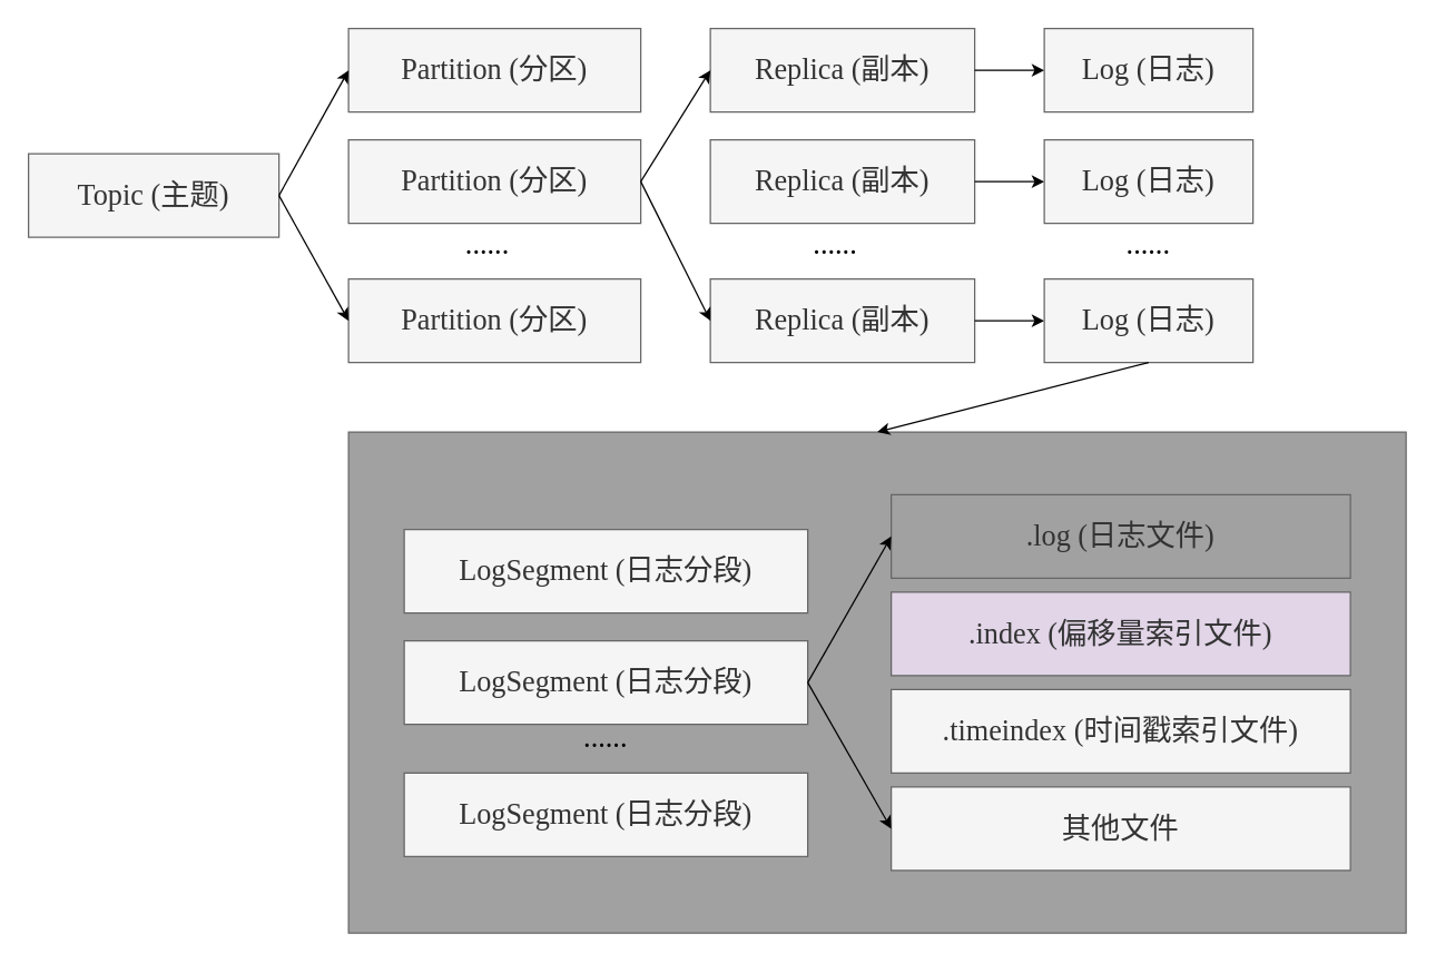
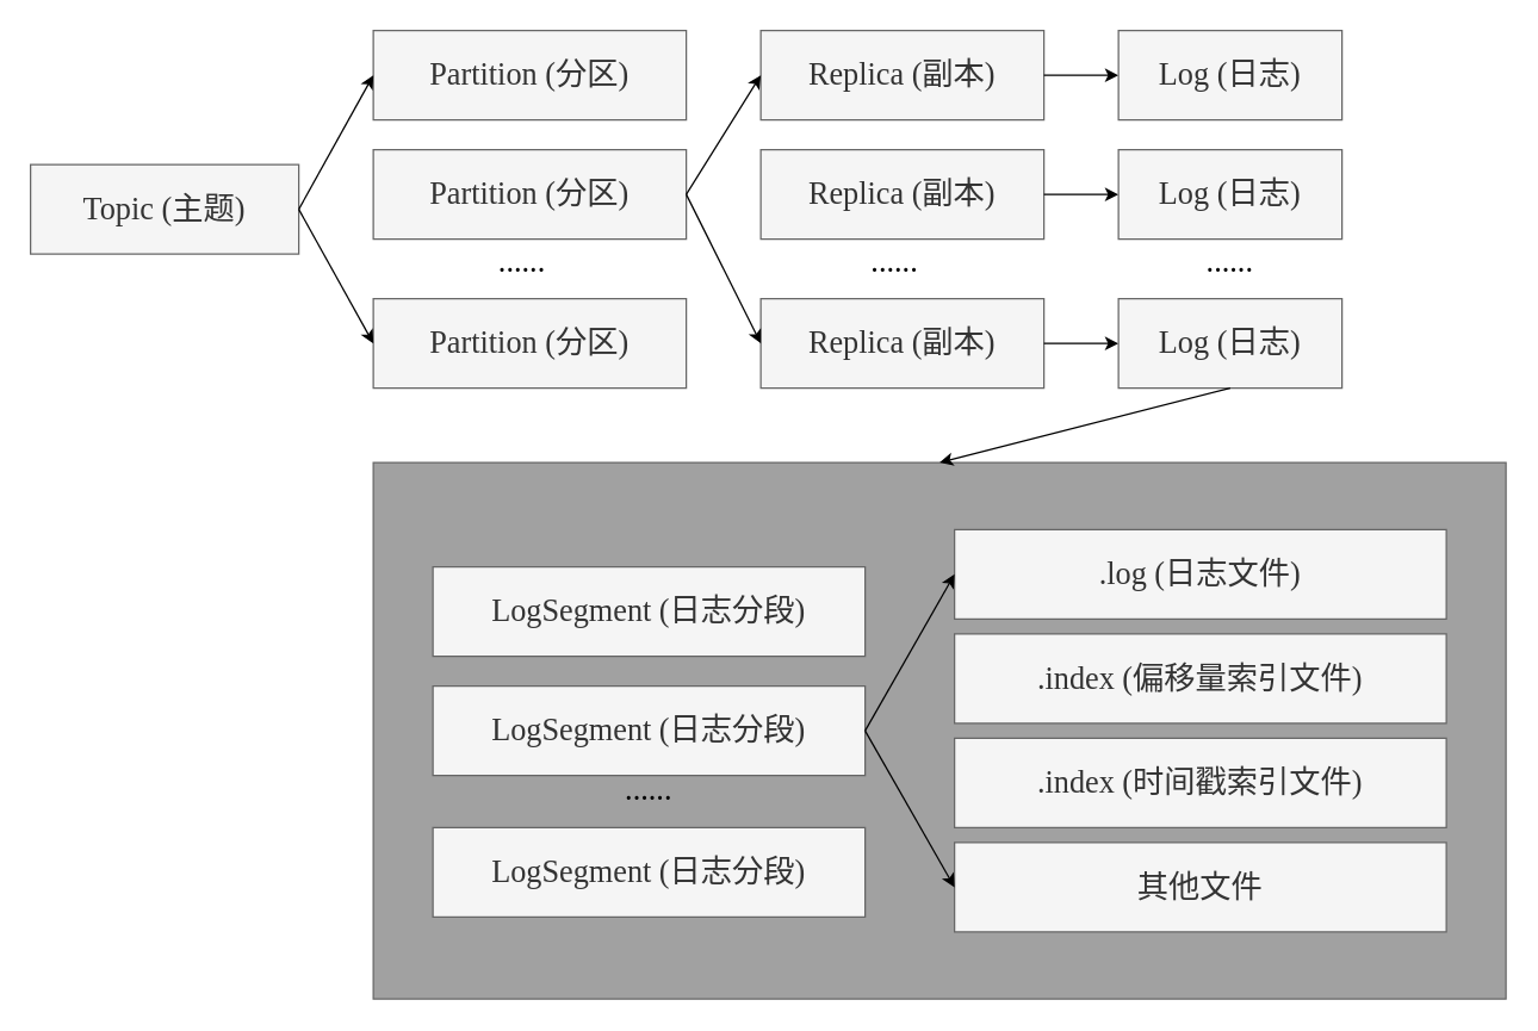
  <mxCell id="0" />
  <mxCell id="1" parent="0" />
  <mxCell id="2" value="" style="rounded=0;whiteSpace=wrap;html=1;fontFamily=Comic Sans MS;fontSize=21;strokeColor=#666666;fontColor=#333333;fillColor=#A1A1A1;" vertex="1" parent="1"><mxGeometry x="250" y="310" width="760" height="360" as="geometry" /></mxCell>
  <mxCell id="3" value="Topic (主题)" style="rounded=0;whiteSpace=wrap;html=1;fillColor=#f5f5f5;strokeColor=#666666;fontColor=#333333;fontFamily=Comic Sans MS;fontSize=21;" vertex="1" parent="1"><mxGeometry x="20" y="110" width="180" height="60" as="geometry" /></mxCell>
  <mxCell id="4" value="Partition&amp;nbsp;(分区)" style="rounded=0;whiteSpace=wrap;html=1;fillColor=#f5f5f5;strokeColor=#666666;fontColor=#333333;fontFamily=Comic Sans MS;fontSize=21;" vertex="1" parent="1"><mxGeometry x="250" y="20" width="210" height="60" as="geometry" /></mxCell>
  <mxCell id="5" value="Replica (副本)" style="rounded=0;whiteSpace=wrap;html=1;fillColor=#f5f5f5;strokeColor=#666666;fontColor=#333333;fontFamily=Comic Sans MS;fontSize=21;" vertex="1" parent="1"><mxGeometry x="510" y="20" width="190" height="60" as="geometry" /></mxCell>
  <mxCell id="6" value="LogSegment (日志分段)" style="rounded=0;whiteSpace=wrap;html=1;fillColor=#f5f5f5;strokeColor=#666666;fontColor=#333333;fontFamily=Comic Sans MS;fontSize=21;" vertex="1" parent="1"><mxGeometry x="290" y="380" width="290" height="60" as="geometry" /></mxCell>
  <mxCell id="7" value="" style="endArrow=classic;html=1;fontFamily=Comic Sans MS;fontSize=21;entryX=0;entryY=0.5;entryDx=0;entryDy=0;exitX=1;exitY=0.5;exitDx=0;exitDy=0;" edge="1" parent="1" source="3" target="4"><mxGeometry width="50" height="50" relative="1" as="geometry"><mxPoint x="110" y="310" as="sourcePoint" /><mxPoint x="160" y="260" as="targetPoint" /></mxGeometry></mxCell>
  <mxCell id="8" value="Partition&amp;nbsp;(分区)" style="rounded=0;whiteSpace=wrap;html=1;fillColor=#f5f5f5;strokeColor=#666666;fontColor=#333333;fontFamily=Comic Sans MS;fontSize=21;" vertex="1" parent="1"><mxGeometry x="250" y="100" width="210" height="60" as="geometry" /></mxCell>
  <mxCell id="9" value="Partition&amp;nbsp;(分区)" style="rounded=0;whiteSpace=wrap;html=1;fillColor=#f5f5f5;strokeColor=#666666;fontColor=#333333;fontFamily=Comic Sans MS;fontSize=21;" vertex="1" parent="1"><mxGeometry x="250" y="200" width="210" height="60" as="geometry" /></mxCell>
  <mxCell id="10" value="" style="endArrow=classic;html=1;fontFamily=Comic Sans MS;fontSize=21;entryX=0;entryY=0.5;entryDx=0;entryDy=0;exitX=1;exitY=0.5;exitDx=0;exitDy=0;" edge="1" parent="1" source="3" target="9"><mxGeometry width="50" height="50" relative="1" as="geometry"><mxPoint x="210" y="150" as="sourcePoint" /><mxPoint x="260" y="60" as="targetPoint" /></mxGeometry></mxCell>
  <mxCell id="11" value="......" style="text;html=1;strokeColor=none;fillColor=none;align=center;verticalAlign=middle;whiteSpace=wrap;rounded=0;fontFamily=Comic Sans MS;fontSize=21;" vertex="1" parent="1"><mxGeometry x="330" y="165" width="40" height="20" as="geometry" /></mxCell>
  <mxCell id="12" value="" style="endArrow=classic;html=1;fontFamily=Comic Sans MS;fontSize=21;exitX=1;exitY=0.5;exitDx=0;exitDy=0;entryX=0;entryY=0.5;entryDx=0;entryDy=0;" edge="1" parent="1" source="8" target="5"><mxGeometry width="50" height="50" relative="1" as="geometry"><mxPoint x="520" y="230" as="sourcePoint" /><mxPoint x="570" y="180" as="targetPoint" /></mxGeometry></mxCell>
  <mxCell id="13" value="Replica (副本)" style="rounded=0;whiteSpace=wrap;html=1;fillColor=#f5f5f5;strokeColor=#666666;fontColor=#333333;fontFamily=Comic Sans MS;fontSize=21;" vertex="1" parent="1"><mxGeometry x="510" y="100" width="190" height="60" as="geometry" /></mxCell>
  <mxCell id="14" value="Replica (副本)" style="rounded=0;whiteSpace=wrap;html=1;fillColor=#f5f5f5;strokeColor=#666666;fontColor=#333333;fontFamily=Comic Sans MS;fontSize=21;" vertex="1" parent="1"><mxGeometry x="510" y="200" width="190" height="60" as="geometry" /></mxCell>
  <mxCell id="15" value="......" style="text;html=1;strokeColor=none;fillColor=none;align=center;verticalAlign=middle;whiteSpace=wrap;rounded=0;fontFamily=Comic Sans MS;fontSize=21;" vertex="1" parent="1"><mxGeometry x="580" y="165" width="40" height="20" as="geometry" /></mxCell>
  <mxCell id="16" value="" style="endArrow=classic;html=1;fontFamily=Comic Sans MS;fontSize=21;entryX=0;entryY=0.5;entryDx=0;entryDy=0;exitX=1;exitY=0.5;exitDx=0;exitDy=0;" edge="1" parent="1" source="8" target="14"><mxGeometry width="50" height="50" relative="1" as="geometry"><mxPoint x="320" y="340" as="sourcePoint" /><mxPoint x="370" y="290" as="targetPoint" /></mxGeometry></mxCell>
  <mxCell id="17" value="" style="endArrow=classic;html=1;fontFamily=Comic Sans MS;fontSize=21;exitX=1;exitY=0.5;exitDx=0;exitDy=0;" edge="1" parent="1" source="14"><mxGeometry width="50" height="50" relative="1" as="geometry"><mxPoint x="500" y="370" as="sourcePoint" /><mxPoint x="750" y="230" as="targetPoint" /></mxGeometry></mxCell>
  <mxCell id="18" value="Log (日志)" style="rounded=0;whiteSpace=wrap;html=1;fillColor=#f5f5f5;strokeColor=#666666;fontColor=#333333;fontFamily=Comic Sans MS;fontSize=21;" vertex="1" parent="1"><mxGeometry x="750" y="200" width="150" height="60" as="geometry" /></mxCell>
  <mxCell id="19" value="" style="endArrow=classic;html=1;fontFamily=Comic Sans MS;fontSize=21;exitX=1;exitY=0.5;exitDx=0;exitDy=0;" edge="1" parent="1"><mxGeometry width="50" height="50" relative="1" as="geometry"><mxPoint x="700" y="130" as="sourcePoint" /><mxPoint x="750" y="130" as="targetPoint" /></mxGeometry></mxCell>
  <mxCell id="20" value="Log (日志)" style="rounded=0;whiteSpace=wrap;html=1;fillColor=#f5f5f5;strokeColor=#666666;fontColor=#333333;fontFamily=Comic Sans MS;fontSize=21;" vertex="1" parent="1"><mxGeometry x="750" y="100" width="150" height="60" as="geometry" /></mxCell>
  <mxCell id="21" value="" style="endArrow=classic;html=1;fontFamily=Comic Sans MS;fontSize=21;exitX=1;exitY=0.5;exitDx=0;exitDy=0;" edge="1" parent="1"><mxGeometry width="50" height="50" relative="1" as="geometry"><mxPoint x="700" y="50" as="sourcePoint" /><mxPoint x="750" y="50" as="targetPoint" /></mxGeometry></mxCell>
  <mxCell id="22" value="Log (日志)" style="rounded=0;whiteSpace=wrap;html=1;fillColor=#f5f5f5;strokeColor=#666666;fontColor=#333333;fontFamily=Comic Sans MS;fontSize=21;" vertex="1" parent="1"><mxGeometry x="750" y="20" width="150" height="60" as="geometry" /></mxCell>
  <mxCell id="23" value="......" style="text;html=1;strokeColor=none;fillColor=none;align=center;verticalAlign=middle;whiteSpace=wrap;rounded=0;fontFamily=Comic Sans MS;fontSize=21;" vertex="1" parent="1"><mxGeometry x="805" y="165" width="40" height="20" as="geometry" /></mxCell>
  <mxCell id="24" value="LogSegment (日志分段)" style="rounded=0;whiteSpace=wrap;html=1;fillColor=#f5f5f5;strokeColor=#666666;fontColor=#333333;fontFamily=Comic Sans MS;fontSize=21;" vertex="1" parent="1"><mxGeometry x="290" y="460" width="290" height="60" as="geometry" /></mxCell>
  <mxCell id="25" value="LogSegment (日志分段)" style="rounded=0;whiteSpace=wrap;html=1;fillColor=#f5f5f5;strokeColor=#666666;fontColor=#333333;fontFamily=Comic Sans MS;fontSize=21;" vertex="1" parent="1"><mxGeometry x="290" y="555" width="290" height="60" as="geometry" /></mxCell>
  <mxCell id="26" value="......" style="text;html=1;strokeColor=none;fillColor=none;align=center;verticalAlign=middle;whiteSpace=wrap;rounded=0;fontFamily=Comic Sans MS;fontSize=21;" vertex="1" parent="1"><mxGeometry x="415" y="520" width="40" height="20" as="geometry" /></mxCell>
- <mxCell id="27" value=".log (日志文件)" style="rounded=0;whiteSpace=wrap;html=1;fillColor=#a1a1a1;strokeColor=#666666;fontColor=#333333;fontFamily=Comic Sans MS;fontSize=21;" vertex="1" parent="1"><mxGeometry x="640" y="355" width="330" height="60" as="geometry" /></mxCell>
- <mxCell id="28" value=".index (偏移量索引文件)" style="rounded=0;whiteSpace=wrap;html=1;fillColor=#e1d5e7;strokeColor=#666666;fontColor=#333333;fontFamily=Comic Sans MS;fontSize=21;" vertex="1" parent="1"><mxGeometry x="640" y="425" width="330" height="60" as="geometry" /></mxCell>
- <mxCell id="29" value=".timeindex (时间戳索引文件)" style="rounded=0;whiteSpace=wrap;html=1;fillColor=#f5f5f5;strokeColor=#666666;fontColor=#333333;fontFamily=Comic Sans MS;fontSize=21;" vertex="1" parent="1"><mxGeometry x="640" y="495" width="330" height="60" as="geometry" /></mxCell>
+ <mxCell id="27" value=".log (日志文件)" style="rounded=0;whiteSpace=wrap;html=1;fillColor=#f5f5f5;strokeColor=#666666;fontColor=#333333;fontFamily=Comic Sans MS;fontSize=21;" vertex="1" parent="1"><mxGeometry x="640" y="355" width="330" height="60" as="geometry" /></mxCell>
+ <mxCell id="28" value=".index (偏移量索引文件)" style="rounded=0;whiteSpace=wrap;html=1;fillColor=#f5f5f5;strokeColor=#666666;fontColor=#333333;fontFamily=Comic Sans MS;fontSize=21;" vertex="1" parent="1"><mxGeometry x="640" y="425" width="330" height="60" as="geometry" /></mxCell>
+ <mxCell id="29" value=".index (时间戳索引文件)" style="rounded=0;whiteSpace=wrap;html=1;fillColor=#f5f5f5;strokeColor=#666666;fontColor=#333333;fontFamily=Comic Sans MS;fontSize=21;" vertex="1" parent="1"><mxGeometry x="640" y="495" width="330" height="60" as="geometry" /></mxCell>
  <mxCell id="30" value="其他文件" style="rounded=0;whiteSpace=wrap;html=1;fillColor=#f5f5f5;strokeColor=#666666;fontColor=#333333;fontFamily=Comic Sans MS;fontSize=21;" vertex="1" parent="1"><mxGeometry x="640" y="565" width="330" height="60" as="geometry" /></mxCell>
  <mxCell id="31" value="" style="endArrow=classic;html=1;fontFamily=Comic Sans MS;fontSize=21;entryX=0;entryY=0.5;entryDx=0;entryDy=0;exitX=1;exitY=0.5;exitDx=0;exitDy=0;" edge="1" parent="1" source="24" target="27"><mxGeometry width="50" height="50" relative="1" as="geometry"><mxPoint x="570" y="530" as="sourcePoint" /><mxPoint x="620" y="480" as="targetPoint" /></mxGeometry></mxCell>
  <mxCell id="32" value="" style="endArrow=classic;html=1;fontFamily=Comic Sans MS;fontSize=21;entryX=0;entryY=0.5;entryDx=0;entryDy=0;exitX=1;exitY=0.5;exitDx=0;exitDy=0;" edge="1" parent="1" source="24" target="30"><mxGeometry width="50" height="50" relative="1" as="geometry"><mxPoint x="150" y="630" as="sourcePoint" /><mxPoint x="200" y="580" as="targetPoint" /></mxGeometry></mxCell>
  <mxCell id="33" value="" style="endArrow=classic;html=1;fontFamily=Comic Sans MS;fontSize=21;exitX=0.5;exitY=1;exitDx=0;exitDy=0;entryX=0.5;entryY=0;entryDx=0;entryDy=0;" edge="1" parent="1" source="18" target="2"><mxGeometry width="50" height="50" relative="1" as="geometry"><mxPoint x="550" y="330" as="sourcePoint" /><mxPoint x="600" y="280" as="targetPoint" /></mxGeometry></mxCell>
